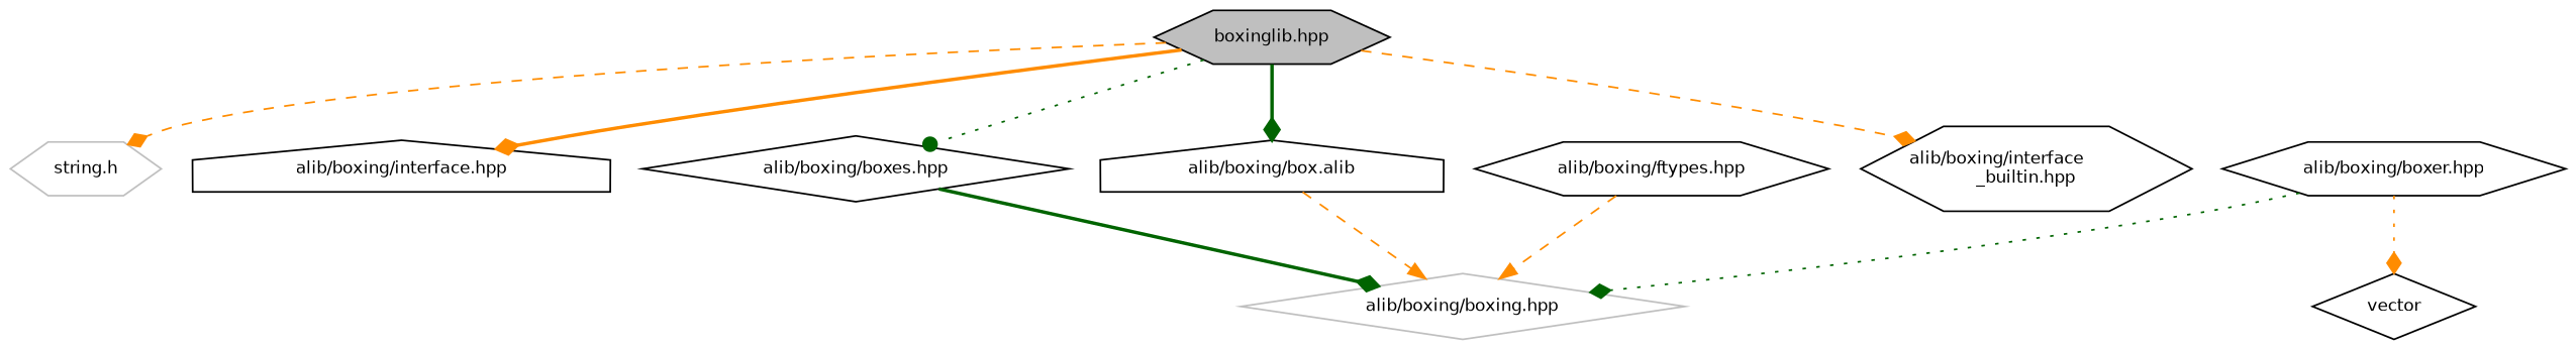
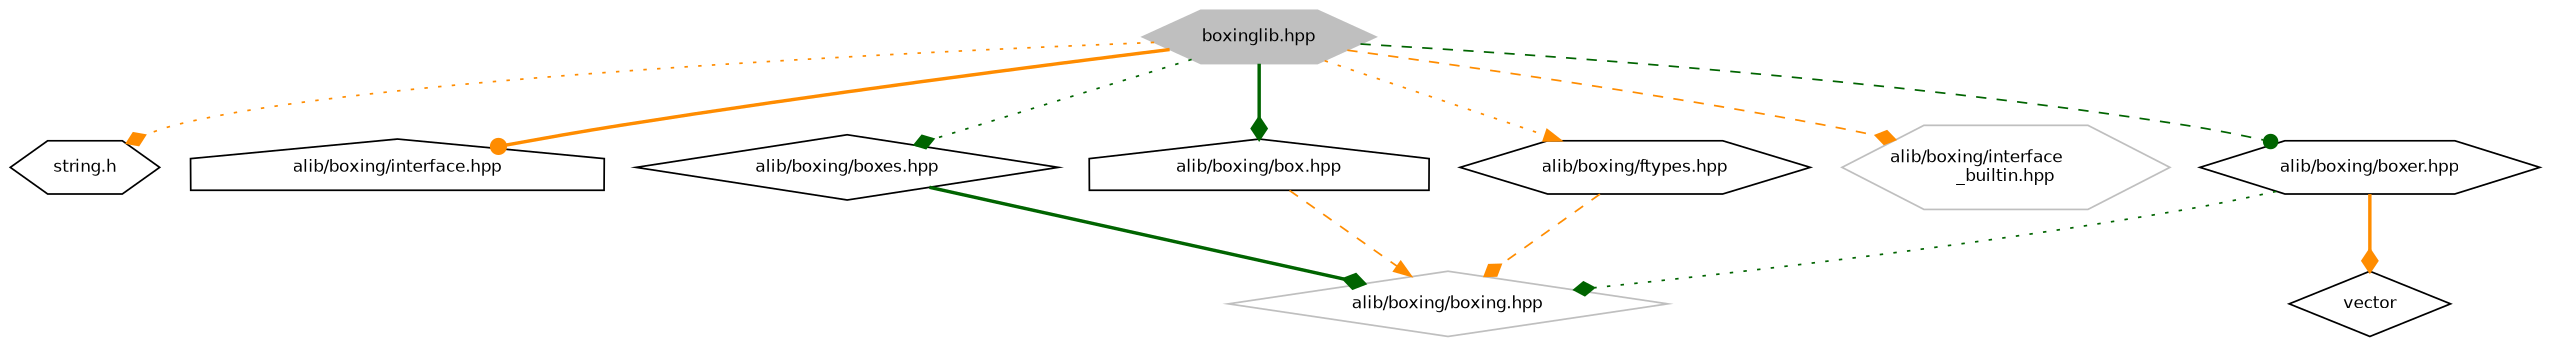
  digraph {
    node [color=black fillcolor=white fontname=Helvetica fontsize=10 shape=hexagon style=filled]
    edge [arrowhead=diamond color=darkorange fontname=Helvetica fontsize=10 labelfontname=Helvetica labelfontsize=10 style=dashed]
-   n1 [fillcolor=grey75 fontcolor=black height=0.2 label="boxinglib.hpp" width=0.4]
-   n2 [color=grey75 height=0.2 label="string.h" width=0.4]
+   n1 [color=grey75 fillcolor=grey75 fontcolor=black height=0.2 label="boxinglib.hpp" width=0.4]
+   n2 [height=0.2 label="string.h" width=0.4]
    n3 [height=0.2 label="alib/boxing/interface.hpp" shape=house width=0.4]
    n4 [height=0.2 label="alib/boxing/boxer.hpp" width=0.4]
-   n5 [height=0.2 label="alib/boxing/box.alib" shape=house width=0.4]
+   n5 [height=0.2 label="alib/boxing/box.hpp" shape=house width=0.4]
    n6 [height=0.2 label="alib/boxing/boxes.hpp" shape=diamond width=0.4]
-   n7 [height=0.2 label="alib/boxing/interface\l_builtin.hpp" width=0.4]
+   n7 [color=grey75 height=0.2 label="alib/boxing/interface\l_builtin.hpp" width=0.4]
    n8 [height=0.2 label="alib/boxing/ftypes.hpp" width=0.4]
    n9 [color=grey75 height=0.2 label="alib/boxing/boxing.hpp" shape=diamond width=0.4]
    n10 [height=0.2 label=vector shape=diamond width=0.4]
-   n1 -> n2
-   n1 -> n3 [style=bold]
+   n1 -> n2 [style=dotted]
+   n1 -> n3 [arrowhead=dot style=bold]
+   n1 -> n4 [arrowhead=dot color=darkgreen]
    n1 -> n5 [color=darkgreen style=bold]
-   n1 -> n6 [arrowhead=dot color=darkgreen style=dotted]
+   n1 -> n6 [color=darkgreen style=dotted]
    n1 -> n7
+   n1 -> n8 [arrowhead=normal style=dotted]
    n4 -> n9 [color=darkgreen style=dotted]
-   n4 -> n10 [style=dotted]
+   n4 -> n10 [style=bold]
    n5 -> n9 [arrowhead=normal]
    n6 -> n9 [color=darkgreen style=bold]
-   n8 -> n9 [arrowhead=normal]
+   n8 -> n9
  }
